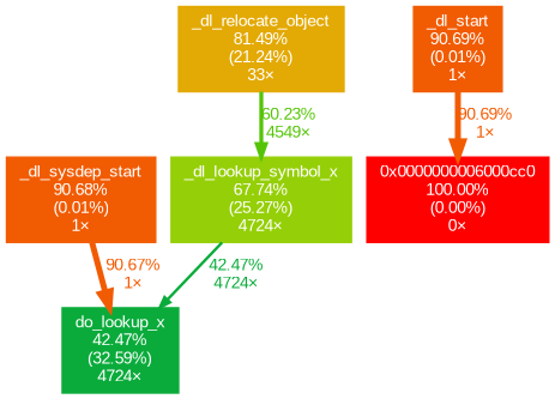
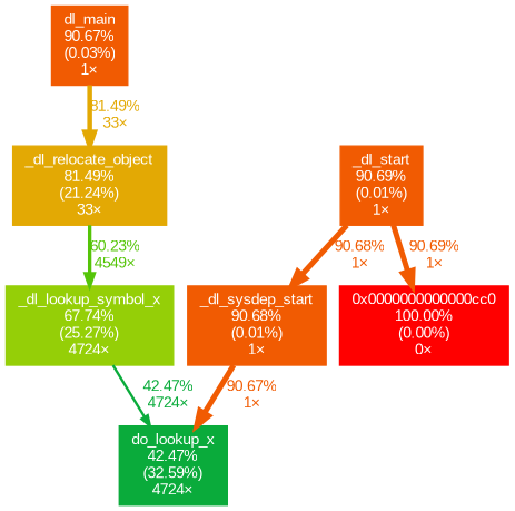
  digraph {
    fontname=Arial
    nodesep=0.125
    ranksep=0.25
    node [color="#f15b02" fontcolor="#ffffff" fontname=Arial fontsize=10.00 shape=box style=filled]
    edge [arrowsize=0.95 color="#f15b02" fontcolor="#f15b02" fontname=Arial fontsize=10.00 labeldistance=3.63 penwidth=3.63]
    n1 [height=0 label="_dl_sysdep_start\n90.68%\n(0.01%)\n1×" width=0]
    n2 [color="#0aab3b" height=0 label="do_lookup_x\n42.47%\n(32.59%)\n4724×" width=0]
+   n3 [height=0 label="dl_main\n90.67%\n(0.03%)\n1×" width=0]
    n4 [color="#e3a904" height=0 label="_dl_relocate_object\n81.49%\n(21.24%)\n33×" width=0]
    n5 [color="#95cf07" height=0 label="_dl_lookup_symbol_x\n67.74%\n(25.27%)\n4724×" width=0]
    n6 [height=0 label="_dl_start\n90.69%\n(0.01%)\n1×" width=0]
-   n7 [color="#ff0000" height=0 label="0x0000000006000cc0\n100.00%\n(0.00%)\n0×" width=0]
+   n7 [color="#ff0000" height=0 label="0x0000000000000cc0\n100.00%\n(0.00%)\n0×" width=0]
    n1 -> n2 [label="90.67%\n1×"]
+   n3 -> n4 [arrowsize=0.90 color="#e3a904" fontcolor="#e3a904" label="81.49%\n33×" labeldistance=3.26 penwidth=3.26]
    n4 -> n5 [arrowsize=0.78 color="#55c408" fontcolor="#55c408" label="60.23%\n4549×" labeldistance=2.41 penwidth=2.41]
    n5 -> n2 [arrowsize=0.65 color="#0aab3b" fontcolor="#0aab3b" label="42.47%\n4724×" labeldistance=1.70 penwidth=1.70]
+   n6 -> n1 [label="90.68%\n1×"]
    n6 -> n7 [label="90.69%\n1×"]
  }
